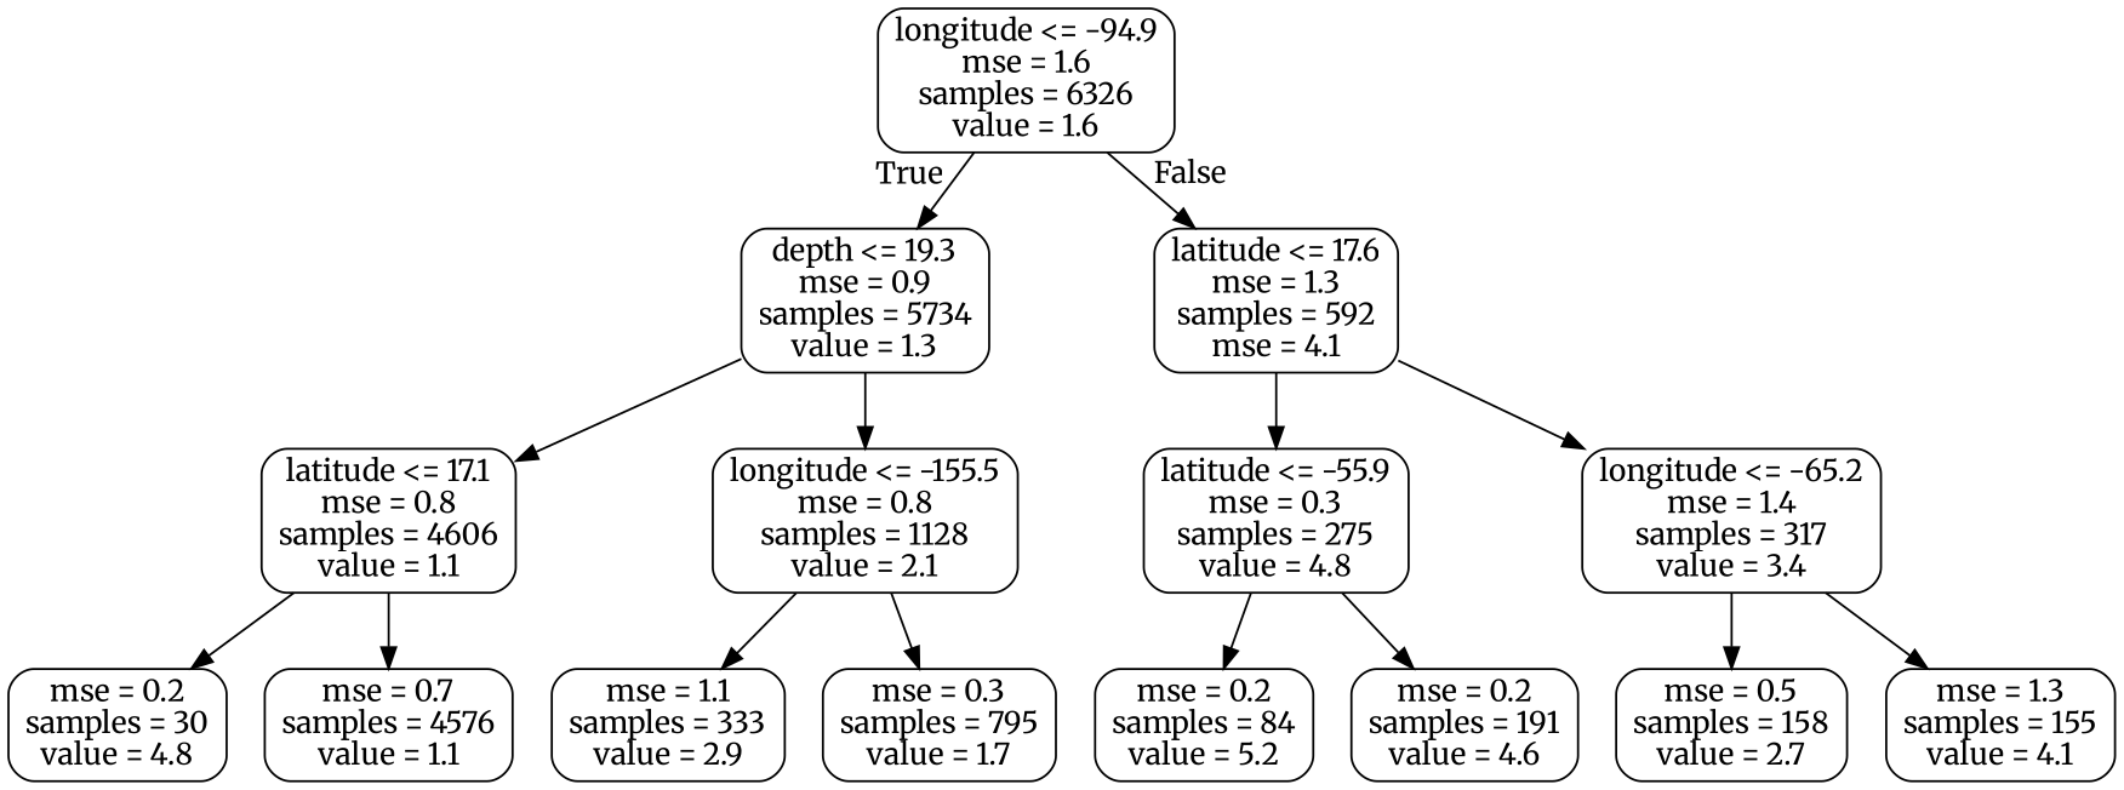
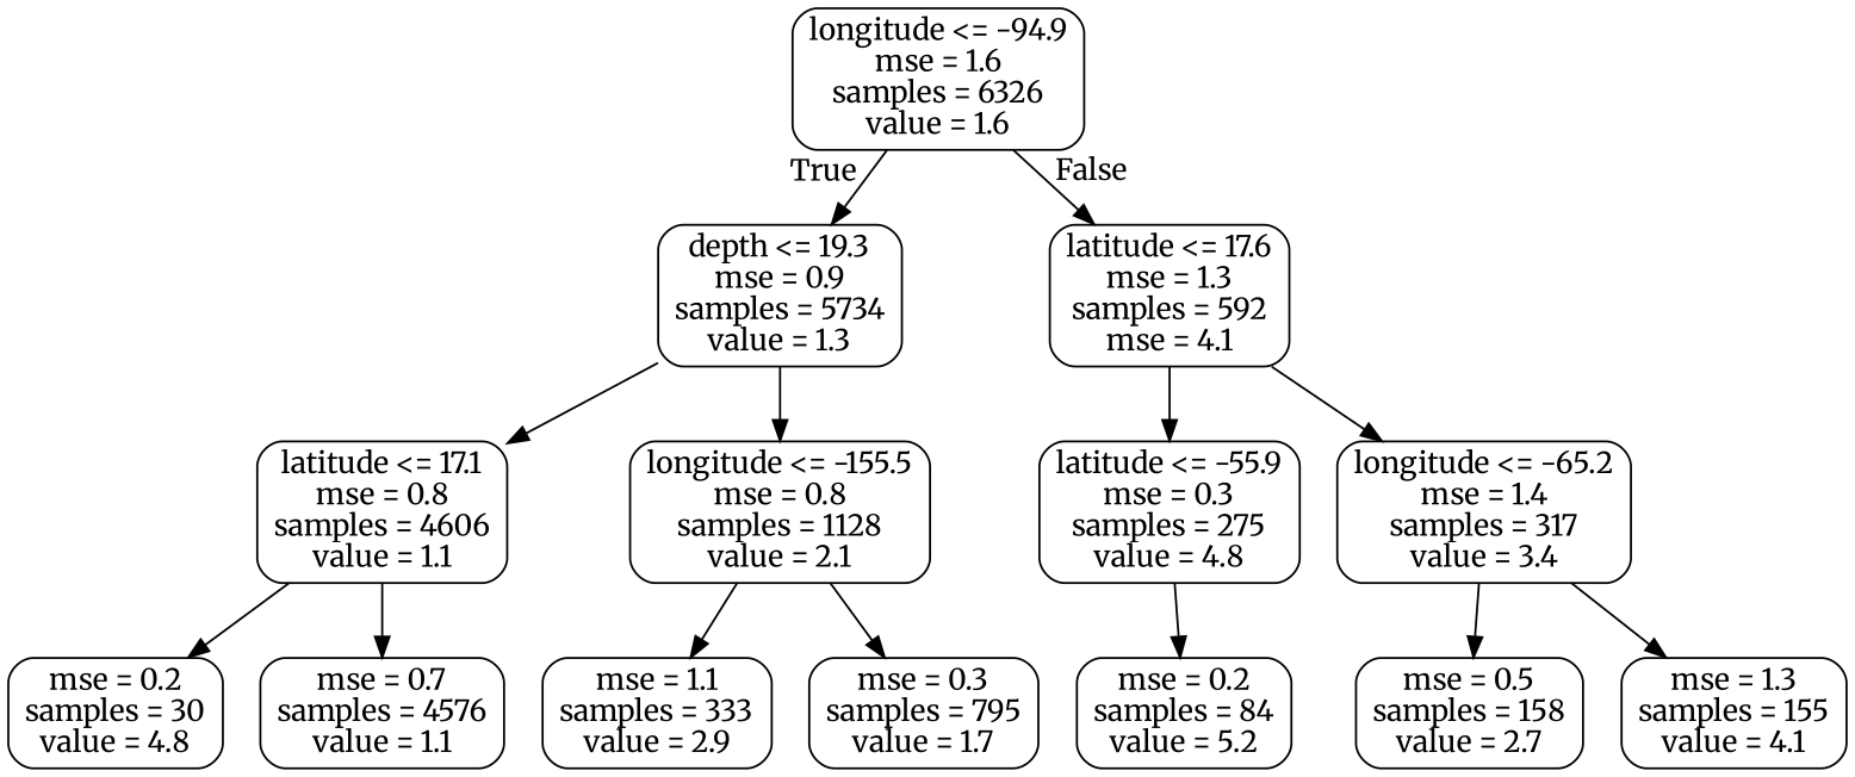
  digraph {
    fontname=Merriweather
    node [color=black fontname=Merriweather shape=box style=rounded]
    edge [fontname=Merriweather]
    n1 [label="longitude <= -94.9\nmse = 1.6\nsamples = 6326\nvalue = 1.6"]
    n2 [label="depth <= 19.3\nmse = 0.9\nsamples = 5734\nvalue = 1.3"]
    n3 [label="latitude <= 17.6\nmse = 1.3\nsamples = 592\nmse = 4.1"]
    n4 [label="latitude <= 17.1\nmse = 0.8\nsamples = 4606\nvalue = 1.1"]
    n5 [label="longitude <= -155.5\nmse = 0.8\nsamples = 1128\nvalue = 2.1"]
    n6 [label="latitude <= -55.9\nmse = 0.3\nsamples = 275\nvalue = 4.8"]
    n7 [label="longitude <= -65.2\nmse = 1.4\nsamples = 317\nvalue = 3.4"]
    n8 [label="mse = 0.2\nsamples = 30\nvalue = 4.8"]
    n9 [label="mse = 0.7\nsamples = 4576\nvalue = 1.1"]
    n10 [label="mse = 1.1\nsamples = 333\nvalue = 2.9"]
    n11 [label="mse = 0.3\nsamples = 795\nvalue = 1.7"]
    n12 [label="mse = 0.2\nsamples = 84\nvalue = 5.2"]
-   n13 [label="mse = 0.2\nsamples = 191\nvalue = 4.6"]
    n14 [label="mse = 0.5\nsamples = 158\nvalue = 2.7"]
    n15 [label="mse = 1.3\nsamples = 155\nvalue = 4.1"]
    n1 -> n2 [headlabel=True labelangle=45 labeldistance=2.5]
    n1 -> n3 [headlabel=False labelangle=-45 labeldistance=2.5]
    n2 -> n4
    n2 -> n5
    n3 -> n6
    n3 -> n7
    n4 -> n8
    n4 -> n9
    n5 -> n10
    n5 -> n11
    n6 -> n12
-   n6 -> n13
    n7 -> n14
    n7 -> n15
  }
